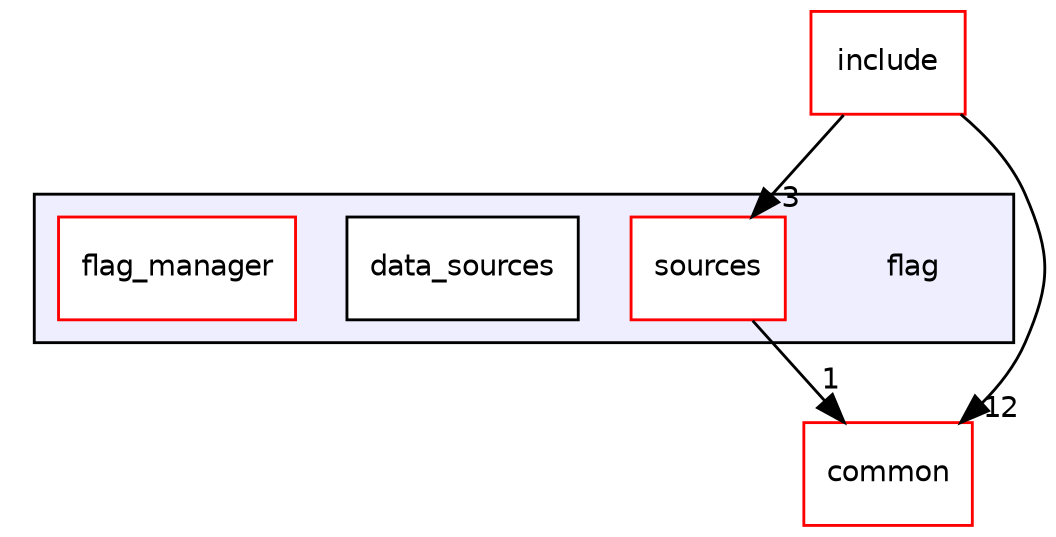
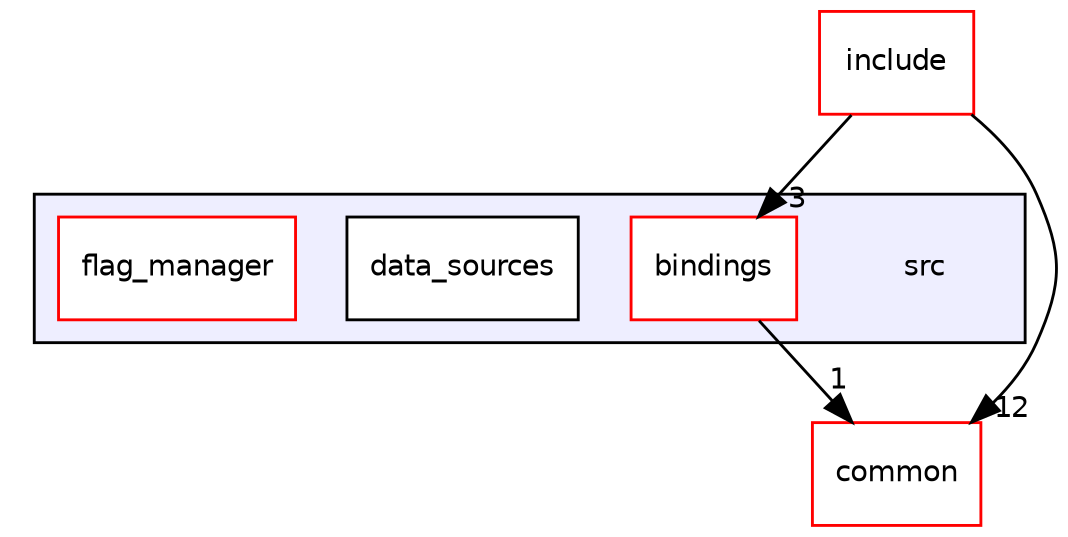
  digraph {
    compound=true
    node [fontname=Helvetica fontsize=10 shape=box color=red fillcolor=white style=filled]
    edge [labeldistance=1.5 labelfontname=Helvetica labelfontsize=10]
-   n1 [label=flag shape=plaintext color="" fillcolor="" style=""]
-   n2 [label=sources]
+   n1 [label=src shape=plaintext color="" fillcolor="" style=""]
+   n2 [label=bindings]
    n3 [label=data_sources color=""]
    n4 [label=flag_manager]
    n5 [label=common]
    n6 [label=include]
    subgraph cluster_1 {
      bgcolor="#eeeeff"
      pencolor=black
      n1
      n2
      n3
      n4
    }
    n2 -> n5 [headlabel=1]
    n6 -> n2 [headlabel=3]
    n6 -> n5 [headlabel=12]
  }
